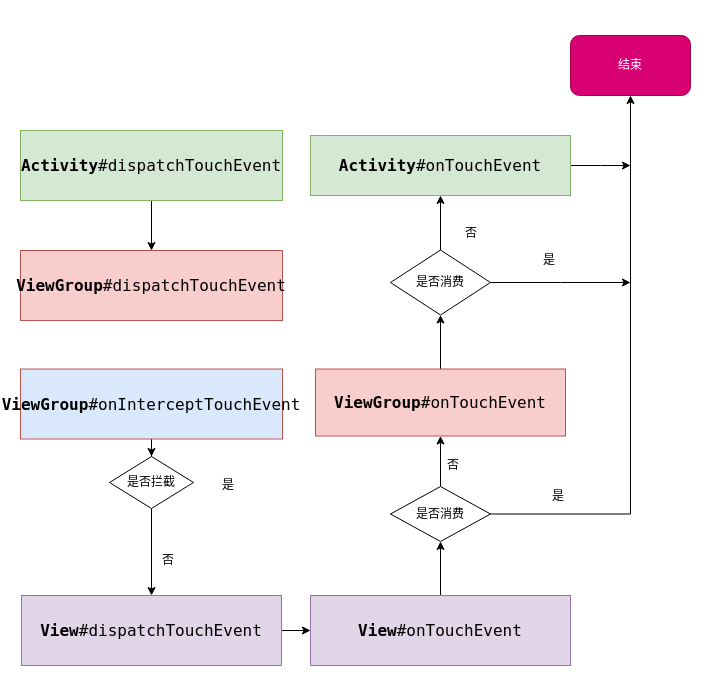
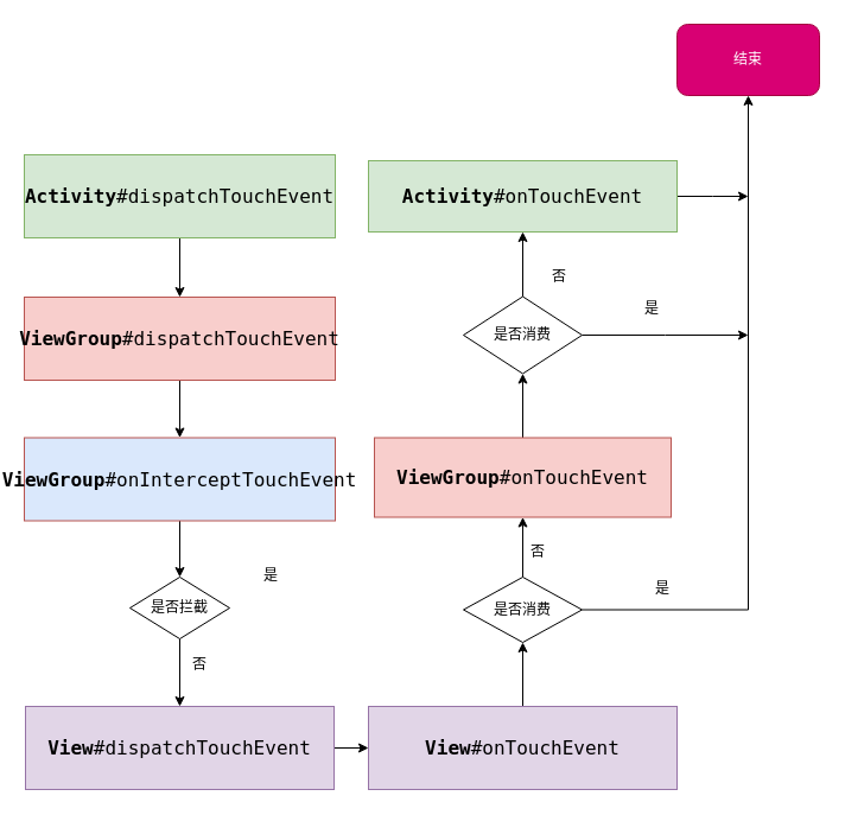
  <mxCell id="0" />
  <mxCell id="1" parent="0" />
  <mxCell id="2" style="edgeStyle=orthogonalEdgeStyle;rounded=0;orthogonalLoop=1;jettySize=auto;html=1;" edge="1" parent="1" source="3" target="5"><mxGeometry relative="1" as="geometry" /></mxCell>
  <mxCell id="3" value="&lt;pre&gt;&lt;font style=&quot;font-size: 16px&quot;&gt;&lt;b&gt;Activity&lt;/b&gt;#dispatchTouchEvent&lt;/font&gt;&lt;/pre&gt;" style="rounded=0;whiteSpace=wrap;html=1;fillColor=#d5e8d4;strokeColor=#82b366;" parent="1" vertex="1"><mxGeometry x="20" y="130" width="262" height="70" as="geometry" /></mxCell>
+ <mxCell id="4" style="edgeStyle=orthogonalEdgeStyle;rounded=0;orthogonalLoop=1;jettySize=auto;html=1;" edge="1" parent="1" source="5" target="7"><mxGeometry relative="1" as="geometry" /></mxCell>
  <mxCell id="5" value="&lt;pre&gt;&lt;font style=&quot;font-size: 16px&quot;&gt;&lt;b&gt;ViewGroup&lt;/b&gt;#dispatchTouchEvent&lt;/font&gt;&lt;/pre&gt;" style="rounded=0;whiteSpace=wrap;html=1;fillColor=#f8cecc;strokeColor=#b85450;" parent="1" vertex="1"><mxGeometry x="20" y="250" width="262" height="70" as="geometry" /></mxCell>
  <mxCell id="6" style="edgeStyle=orthogonalEdgeStyle;rounded=0;orthogonalLoop=1;jettySize=auto;html=1;entryX=0.5;entryY=0;entryDx=0;entryDy=0;" edge="1" parent="1" source="7" target="15"><mxGeometry relative="1" as="geometry" /></mxCell>
  <mxCell id="7" value="&lt;pre style=&quot;font-size: 16px&quot;&gt;&lt;pre&gt;&lt;font style=&quot;font-size: 16px&quot;&gt;&lt;b&gt;ViewGroup&lt;/b&gt;#&lt;/font&gt;&lt;font style=&quot;font-size: 16px&quot;&gt;onInterceptTouchEvent&lt;/font&gt;&lt;/pre&gt;&lt;/pre&gt;" style="rounded=0;whiteSpace=wrap;html=1;fillColor=#dae8fc;strokeColor=#b85450;" parent="1" vertex="1"><mxGeometry x="20" y="368.5" width="262" height="70" as="geometry" /></mxCell>
  <mxCell id="8" style="edgeStyle=orthogonalEdgeStyle;rounded=0;orthogonalLoop=1;jettySize=auto;html=1;" edge="1" parent="1" source="9" target="22"><mxGeometry relative="1" as="geometry" /></mxCell>
  <mxCell id="9" value="&lt;pre style=&quot;font-size: 16px&quot;&gt;&lt;pre&gt;&lt;b&gt;View&lt;/b&gt;#&lt;font style=&quot;font-size: 16px&quot;&gt;onTouchEvent&lt;/font&gt;&lt;/pre&gt;&lt;/pre&gt;" style="rounded=0;whiteSpace=wrap;html=1;fillColor=#e1d5e7;strokeColor=#9673a6;" parent="1" vertex="1"><mxGeometry x="310" y="595" width="260" height="70" as="geometry" /></mxCell>
  <mxCell id="10" style="edgeStyle=orthogonalEdgeStyle;rounded=0;orthogonalLoop=1;jettySize=auto;html=1;entryX=0.5;entryY=1;entryDx=0;entryDy=0;" edge="1" parent="1" source="11" target="28"><mxGeometry relative="1" as="geometry" /></mxCell>
  <mxCell id="11" value="&lt;pre style=&quot;font-size: 16px&quot;&gt;&lt;pre&gt;&lt;b&gt;ViewGroup&lt;/b&gt;#&lt;font style=&quot;font-size: 16px&quot;&gt;onTouchEvent&lt;/font&gt;&lt;/pre&gt;&lt;/pre&gt;" style="rounded=0;whiteSpace=wrap;html=1;fillColor=#f8cecc;strokeColor=#b85450;" parent="1" vertex="1"><mxGeometry x="315" y="368.5" width="250" height="67" as="geometry" /></mxCell>
  <mxCell id="12" style="edgeStyle=orthogonalEdgeStyle;rounded=0;orthogonalLoop=1;jettySize=auto;html=1;" edge="1" parent="1" source="13"><mxGeometry relative="1" as="geometry"><mxPoint x="630" y="165" as="targetPoint" /></mxGeometry></mxCell>
  <mxCell id="13" value="&lt;pre style=&quot;font-size: 16px&quot;&gt;&lt;pre&gt;&lt;b&gt;Activity&lt;/b&gt;#&lt;font style=&quot;font-size: 16px&quot;&gt;onTouchEvent&lt;/font&gt;&lt;/pre&gt;&lt;/pre&gt;" style="rounded=0;whiteSpace=wrap;html=1;fillColor=#d5e8d4;strokeColor=#82b366;" parent="1" vertex="1"><mxGeometry x="310" y="135" width="260" height="60" as="geometry" /></mxCell>
  <mxCell id="14" style="edgeStyle=orthogonalEdgeStyle;rounded=0;orthogonalLoop=1;jettySize=auto;html=1;entryX=0.5;entryY=0;entryDx=0;entryDy=0;" edge="1" parent="1" source="15" target="18"><mxGeometry relative="1" as="geometry" /></mxCell>
- <mxCell id="15" value="是否拦截" style="rhombus;whiteSpace=wrap;html=1;" vertex="1" parent="1"><mxGeometry x="109" y="456" width="84" height="52" as="geometry" /></mxCell>
+ <mxCell id="15" value="是否拦截" style="rhombus;whiteSpace=wrap;html=1;" vertex="1" parent="1"><mxGeometry x="109" y="486" width="84" height="52" as="geometry" /></mxCell>
  <mxCell id="16" value="是" style="text;html=1;resizable=0;points=[];autosize=1;align=left;verticalAlign=top;spacingTop=-4;" vertex="1" parent="1"><mxGeometry x="220" y="475" width="30" height="20" as="geometry" /></mxCell>
  <mxCell id="17" style="edgeStyle=orthogonalEdgeStyle;rounded=0;orthogonalLoop=1;jettySize=auto;html=1;" edge="1" parent="1" source="18" target="9"><mxGeometry relative="1" as="geometry" /></mxCell>
  <mxCell id="18" value="&lt;pre style=&quot;font-size: 16px&quot;&gt;&lt;pre&gt;&lt;b&gt;View&lt;/b&gt;#dispatchTouchEvent&lt;/pre&gt;&lt;/pre&gt;" style="rounded=0;whiteSpace=wrap;html=1;fillColor=#e1d5e7;strokeColor=#9673a6;" vertex="1" parent="1"><mxGeometry x="21" y="595" width="260" height="70" as="geometry" /></mxCell>
  <mxCell id="19" value="否" style="text;html=1;resizable=0;points=[];autosize=1;align=left;verticalAlign=top;spacingTop=-4;" vertex="1" parent="1"><mxGeometry x="160" y="550" width="30" height="20" as="geometry" /></mxCell>
  <mxCell id="20" style="edgeStyle=orthogonalEdgeStyle;rounded=0;orthogonalLoop=1;jettySize=auto;html=1;entryX=0.5;entryY=1;entryDx=0;entryDy=0;" edge="1" parent="1" source="22" target="11"><mxGeometry relative="1" as="geometry" /></mxCell>
  <mxCell id="21" style="edgeStyle=orthogonalEdgeStyle;rounded=0;orthogonalLoop=1;jettySize=auto;html=1;entryX=0.5;entryY=1;entryDx=0;entryDy=0;" edge="1" parent="1" source="22" target="25"><mxGeometry relative="1" as="geometry" /></mxCell>
  <mxCell id="22" value="是否消费" style="rhombus;whiteSpace=wrap;html=1;" vertex="1" parent="1"><mxGeometry x="390" y="486" width="100" height="55" as="geometry" /></mxCell>
  <mxCell id="23" value="是" style="text;html=1;resizable=0;points=[];autosize=1;align=left;verticalAlign=top;spacingTop=-4;" vertex="1" parent="1"><mxGeometry x="550" y="486" width="30" height="20" as="geometry" /></mxCell>
  <mxCell id="24" value="否" style="text;html=1;resizable=0;points=[];autosize=1;align=left;verticalAlign=top;spacingTop=-4;" vertex="1" parent="1"><mxGeometry x="445" y="455" width="30" height="20" as="geometry" /></mxCell>
- <mxCell id="25" value="结束" style="rounded=1;whiteSpace=wrap;html=1;fillColor=#d80073;strokeColor=#A50040;fontColor=#ffffff;" vertex="1" parent="1"><mxGeometry x="570" y="35" width="120" height="60" as="geometry" /></mxCell>
+ <mxCell id="25" value="结束" style="rounded=1;whiteSpace=wrap;html=1;fillColor=#d80073;strokeColor=#A50040;fontColor=#ffffff;" vertex="1" parent="1"><mxGeometry x="570" y="20" width="120" height="60" as="geometry" /></mxCell>
  <mxCell id="26" style="edgeStyle=orthogonalEdgeStyle;rounded=0;orthogonalLoop=1;jettySize=auto;html=1;" edge="1" parent="1" source="28" target="13"><mxGeometry relative="1" as="geometry" /></mxCell>
  <mxCell id="27" style="edgeStyle=orthogonalEdgeStyle;rounded=0;orthogonalLoop=1;jettySize=auto;html=1;" edge="1" parent="1" source="28"><mxGeometry relative="1" as="geometry"><mxPoint x="630" y="282" as="targetPoint" /></mxGeometry></mxCell>
  <mxCell id="28" value="是否消费" style="rhombus;whiteSpace=wrap;html=1;" vertex="1" parent="1"><mxGeometry x="390" y="249.5" width="100" height="65" as="geometry" /></mxCell>
  <mxCell id="29" value="否" style="text;html=1;resizable=0;points=[];autosize=1;align=left;verticalAlign=top;spacingTop=-4;" vertex="1" parent="1"><mxGeometry x="463" y="223" width="30" height="20" as="geometry" /></mxCell>
  <mxCell id="30" value="是" style="text;html=1;resizable=0;points=[];autosize=1;align=left;verticalAlign=top;spacingTop=-4;" vertex="1" parent="1"><mxGeometry x="541" y="250" width="30" height="20" as="geometry" /></mxCell>
